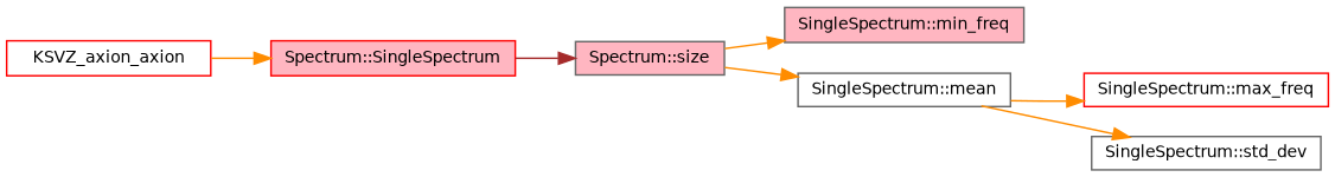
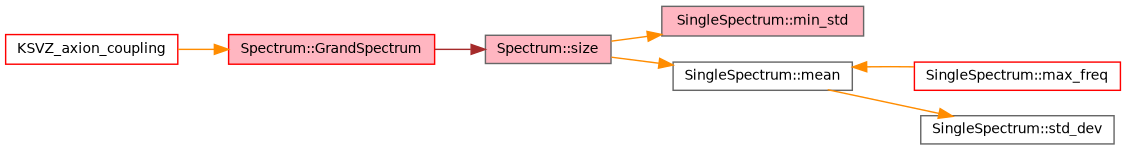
  digraph {
    rankdir=LR
    node [color=gray40 fillcolor=white fontname=Helvetica fontsize=10 shape=record style=filled]
    edge [color=darkorange fontname=Helvetica fontsize=10 labelfontname=Helvetica labelfontsize=10 style=solid]
-   n1 [color=red fillcolor=lightpink fontcolor=black height=0.2 label="Spectrum::SingleSpectrum" width=0.4]
+   n1 [color=red fillcolor=lightpink fontcolor=black height=0.2 label="Spectrum::GrandSpectrum" width=0.4]
    n2 [fillcolor=lightpink height=0.2 label="Spectrum::size" width=0.4]
-   n3 [fillcolor=lightpink height=0.2 label="SingleSpectrum::min_freq" width=0.4]
+   n3 [fillcolor=lightpink height=0.2 label="SingleSpectrum::min_std" width=0.4]
    n4 [height=0.2 label="SingleSpectrum::mean" width=0.4]
-   n5 [color=red height=0.2 label=KSVZ_axion_axion width=0.4]
+   n5 [color=red height=0.2 label=KSVZ_axion_coupling width=0.4]
    n6 [color=red height=0.2 label="SingleSpectrum::max_freq" width=0.4]
    n7 [height=0.2 label="SingleSpectrum::std_dev" width=0.4]
    n1 -> n2 [color=brown]
    n2 -> n3
    n2 -> n4
    n4 -> n7
    n5 -> n1
-   n4 -> n6
+   n6 -> n4
  }
